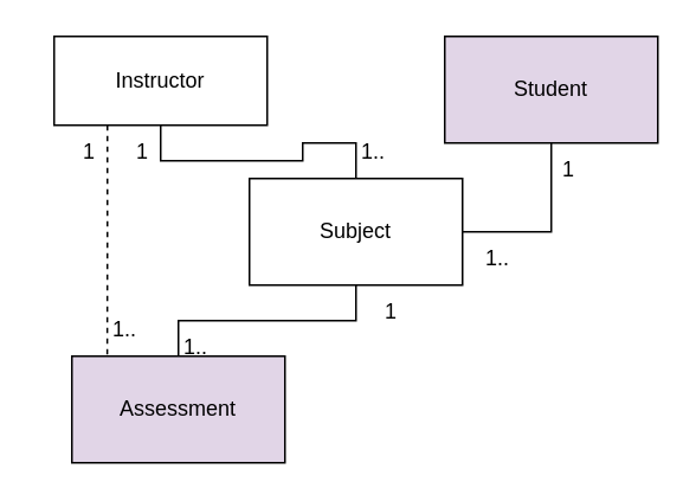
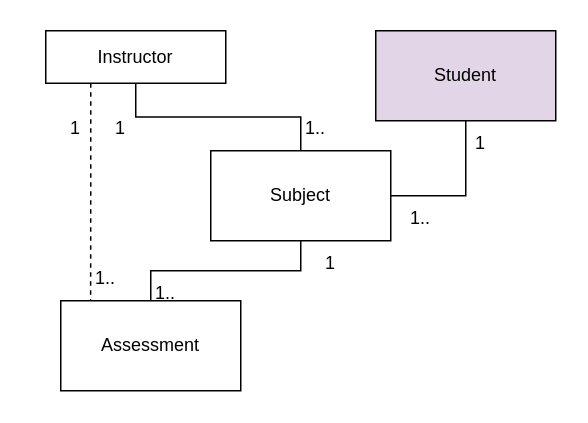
  <mxCell id="0" />
  <mxCell id="1" parent="0" />
  <mxCell id="2" style="edgeStyle=orthogonalEdgeStyle;rounded=0;orthogonalLoop=1;jettySize=auto;html=1;entryX=0.5;entryY=0;entryDx=0;entryDy=0;endArrow=none;endFill=0;" edge="1" parent="1" source="4" target="6"><mxGeometry relative="1" as="geometry" /></mxCell>
  <mxCell id="3" style="edgeStyle=orthogonalEdgeStyle;rounded=0;orthogonalLoop=1;jettySize=auto;html=1;exitX=0.25;exitY=1;exitDx=0;exitDy=0;entryX=0.166;entryY=-0.002;entryDx=0;entryDy=0;entryPerimeter=0;endArrow=none;endFill=0;dashed=1;" edge="1" parent="1" source="4" target="7"><mxGeometry relative="1" as="geometry" /></mxCell>
- <mxCell id="4" value="Instructor" style="rounded=0;whiteSpace=wrap;html=1;" parent="1" vertex="1"><mxGeometry y="20" width="120" height="50" as="geometry" x="30" /></mxCell>
+ <mxCell id="4" value="Instructor" style="rounded=0;whiteSpace=wrap;html=1;" parent="1" vertex="1"><mxGeometry x="30" y="20" width="120" height="35" as="geometry" /></mxCell>
  <mxCell id="5" style="edgeStyle=orthogonalEdgeStyle;rounded=0;orthogonalLoop=1;jettySize=auto;html=1;entryX=0.5;entryY=0;entryDx=0;entryDy=0;verticalAlign=middle;endArrow=none;endFill=0;" edge="1" parent="1" source="6" target="7"><mxGeometry relative="1" as="geometry" /></mxCell>
  <mxCell id="6" value="Subject&lt;span style=&quot;color: rgba(0, 0, 0, 0); font-family: monospace; font-size: 0px; text-align: start;&quot;&gt;%3CmxGraphModel%3E%3Croot%3E%3CmxCell%20id%3D%220%22%2F%3E%3CmxCell%20id%3D%221%22%20parent%3D%220%22%2F%3E%3CmxCell%20id%3D%222%22%20value%3D%22Instructor%22%20style%3D%22rounded%3D0%3BwhiteSpace%3Dwrap%3Bhtml%3D1%3B%22%20vertex%3D%221%22%20parent%3D%221%22%3E%3CmxGeometry%20x%3D%2230%22%20y%3D%2290%22%20width%3D%22120%22%20height%3D%2260%22%20as%3D%22geometry%22%2F%3E%3C%2FmxCell%3E%3C%2Froot%3E%3C%2FmxGraphModel%3E&lt;/span&gt;" style="rounded=0;whiteSpace=wrap;html=1;" vertex="1" parent="1"><mxGeometry x="140" y="100" width="120" height="60" as="geometry" /></mxCell>
- <mxCell id="7" value="Assessment" style="rounded=0;whiteSpace=wrap;html=1;fillColor=#e1d5e7;" vertex="1" parent="1"><mxGeometry x="40" y="200" width="120" height="60" as="geometry" /></mxCell>
+ <mxCell id="7" value="Assessment" style="rounded=0;whiteSpace=wrap;html=1;" vertex="1" parent="1"><mxGeometry x="40" y="200" width="120" height="60" as="geometry" /></mxCell>
  <mxCell id="8" style="edgeStyle=orthogonalEdgeStyle;rounded=0;orthogonalLoop=1;jettySize=auto;html=1;entryX=1;entryY=0.5;entryDx=0;entryDy=0;endArrow=none;endFill=0;" edge="1" parent="1" source="9" target="6"><mxGeometry relative="1" as="geometry" /></mxCell>
  <mxCell id="9" value="Student" style="rounded=0;whiteSpace=wrap;html=1;fillColor=#e1d5e7;" vertex="1" parent="1"><mxGeometry x="250" y="20" width="120" height="60" as="geometry" /></mxCell>
  <mxCell id="10" value="1.." style="text;html=1;strokeColor=none;fillColor=none;align=center;verticalAlign=middle;whiteSpace=wrap;rounded=0;" vertex="1" parent="1"><mxGeometry x="180" y="70" width="60" height="30" as="geometry" /></mxCell>
  <mxCell id="11" value="1" style="text;html=1;strokeColor=none;fillColor=none;align=center;verticalAlign=middle;whiteSpace=wrap;rounded=0;" vertex="1" parent="1"><mxGeometry x="50" y="70" width="60" height="30" as="geometry" /></mxCell>
  <mxCell id="12" value="1.." style="text;html=1;strokeColor=none;fillColor=none;align=center;verticalAlign=middle;whiteSpace=wrap;rounded=0;" vertex="1" parent="1"><mxGeometry x="250" y="130" width="60" height="30" as="geometry" /></mxCell>
  <mxCell id="13" value="1" style="text;html=1;strokeColor=none;fillColor=none;align=center;verticalAlign=middle;whiteSpace=wrap;rounded=0;" vertex="1" parent="1"><mxGeometry x="290" y="80" width="60" height="30" as="geometry" /></mxCell>
  <mxCell id="14" value="1" style="text;html=1;strokeColor=none;fillColor=none;align=center;verticalAlign=middle;whiteSpace=wrap;rounded=0;" vertex="1" parent="1"><mxGeometry x="190" y="160" width="60" height="30" as="geometry" /></mxCell>
  <mxCell id="15" value="1.." style="text;html=1;strokeColor=none;fillColor=none;align=center;verticalAlign=middle;whiteSpace=wrap;rounded=0;" vertex="1" parent="1"><mxGeometry x="80" y="180" width="60" height="30" as="geometry" /></mxCell>
  <mxCell id="16" value="1" style="text;html=1;strokeColor=none;fillColor=none;align=center;verticalAlign=middle;whiteSpace=wrap;rounded=0;" vertex="1" parent="1"><mxGeometry x="20" y="70" width="60" height="30" as="geometry" /></mxCell>
  <mxCell id="17" value="1.." style="text;html=1;strokeColor=none;fillColor=none;align=center;verticalAlign=middle;whiteSpace=wrap;rounded=0;" vertex="1" parent="1"><mxGeometry x="40" y="170" width="60" height="30" as="geometry" /></mxCell>
